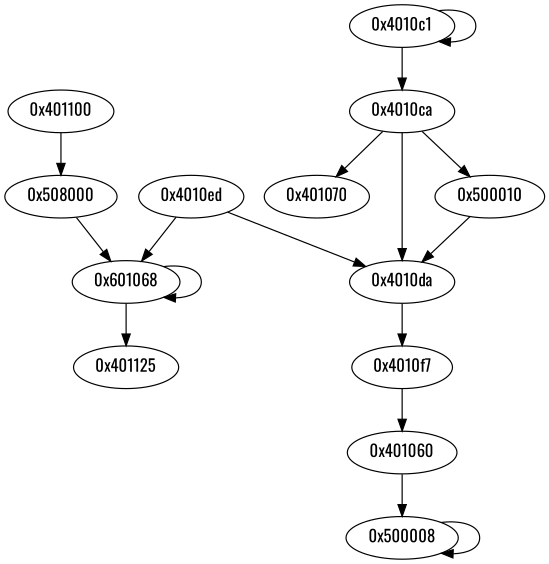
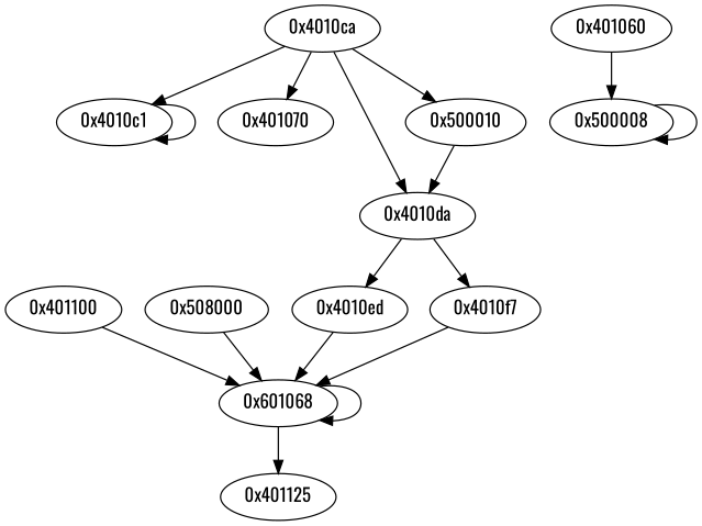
  digraph {
    fontname=Oswald
    node [fontname=Oswald]
    edge [fontname=Oswald]
    n1 [label="0x401100"]
    n2 [label="0x508000"]
    n3 [label="0x601068"]
    n4 [label="0x401125"]
    n5 [label="0x4010c1"]
    n6 [label="0x4010ca"]
    n7 [label="0x401070"]
    n8 [label="0x4010da"]
    n9 [label="0x500010"]
    n10 [label="0x4010ed"]
    n11 [label="0x4010f7"]
    n12 [label="0x401060"]
    n13 [label="0x500008"]
-   n1 -> n2
+   n1 -> n3
    n2 -> n3
    n3 -> n3
    n3 -> n4
    n5 -> n5
-   n5 -> n6
+   n6 -> n5
    n6 -> n7
    n6 -> n8
    n6 -> n9
-   n10 -> n8
+   n8 -> n10
    n8 -> n11
    n9 -> n8
    n10 -> n3
-   n11 -> n12
+   n11 -> n3
    n12 -> n13
    n13 -> n13
  }
